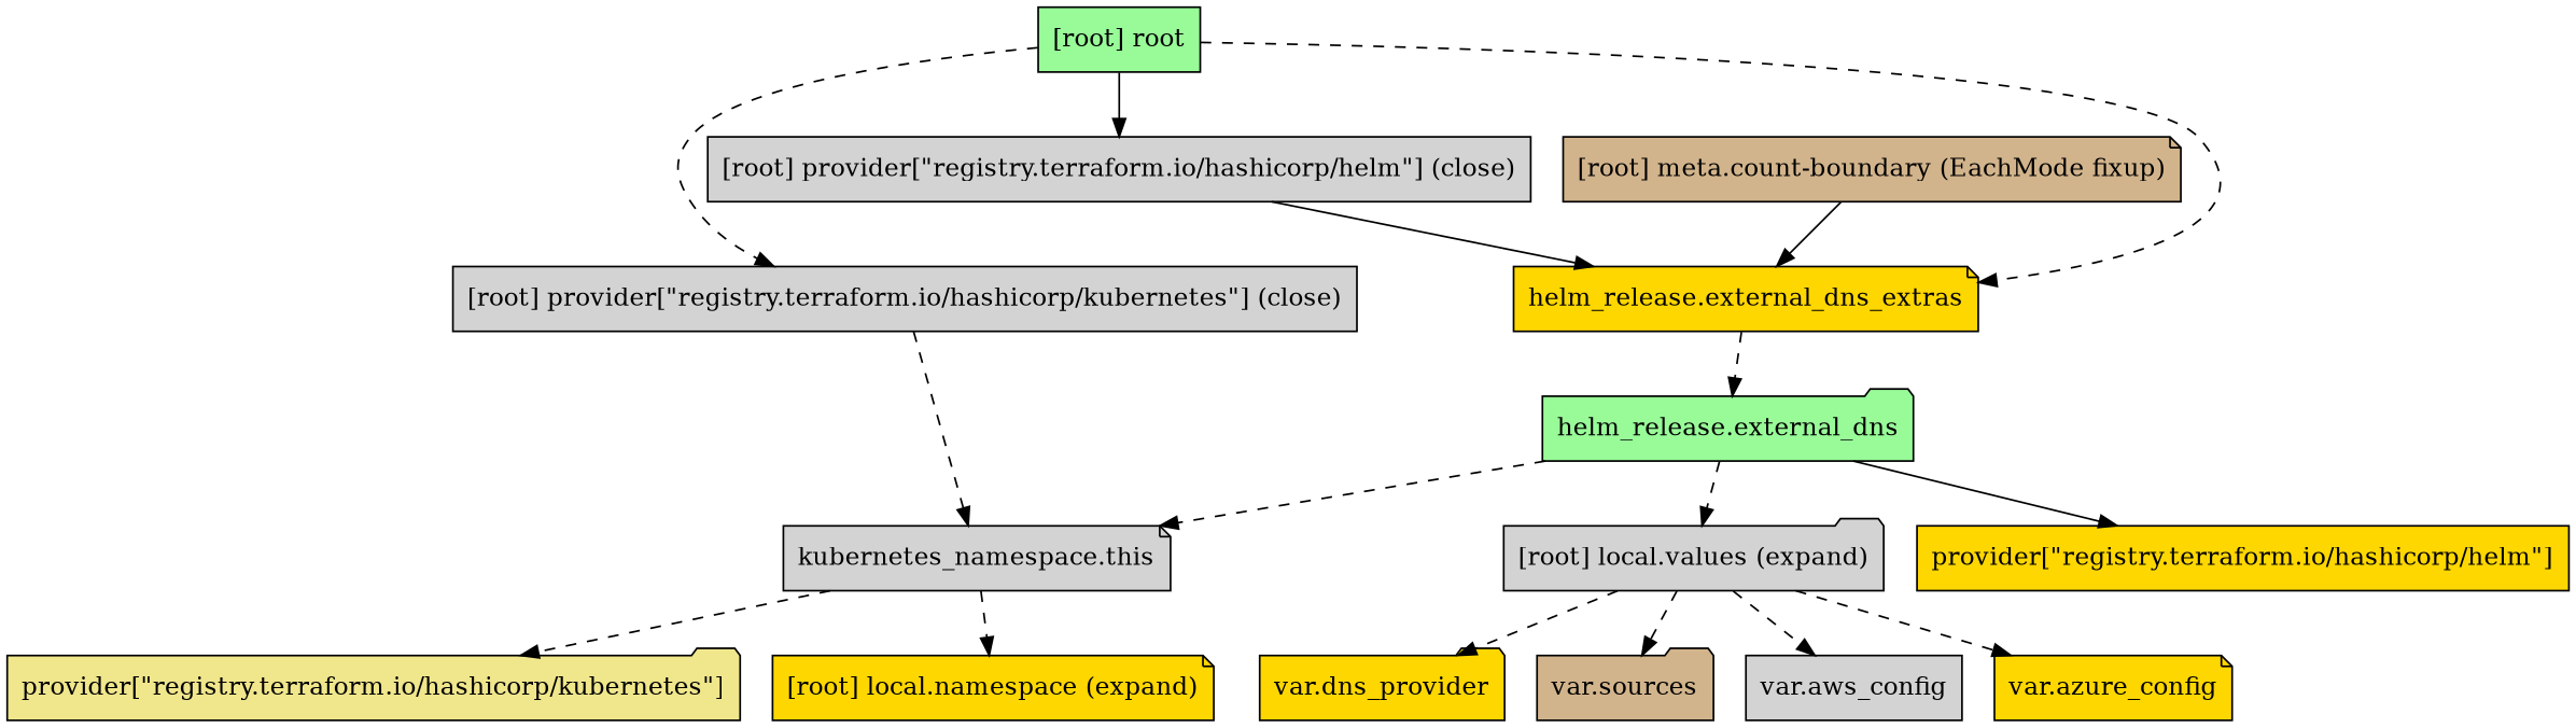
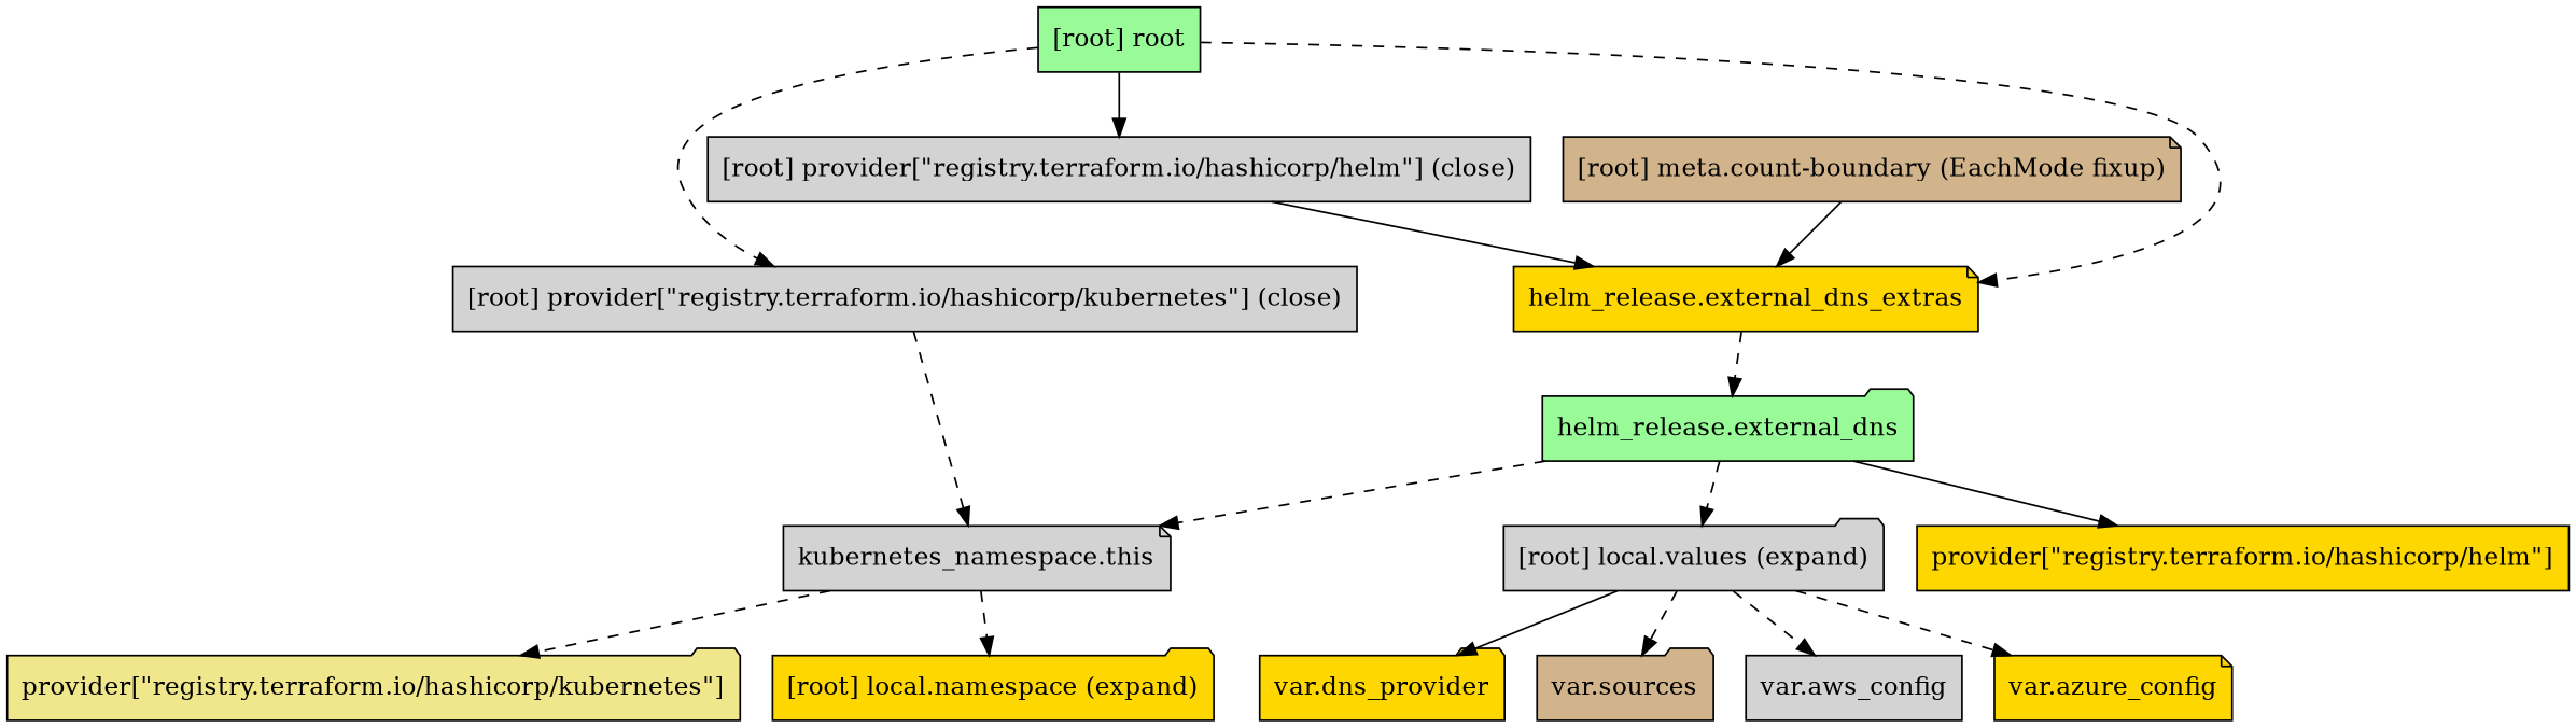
  digraph {
    compound=true
    newrank=true
    node [fillcolor=lightgrey shape=folder style=filled]
    edge [style=dashed]
    n1 [fillcolor=palegreen label="helm_release.external_dns"]
    n2 [label="kubernetes_namespace.this" shape=note]
    n3 [fillcolor=gold label="provider[\"registry.terraform.io/hashicorp/helm\"]" shape=box]
    "[root] local.values (expand)"
    n5 [fillcolor=gold label="helm_release.external_dns_extras" shape=note]
    n6 [fillcolor=khaki label="provider[\"registry.terraform.io/hashicorp/kubernetes\"]"]
-   "[root] local.namespace (expand)" [fillcolor=gold shape=note]
+   "[root] local.namespace (expand)" [fillcolor=gold]
    n8 [label="var.aws_config" shape=box]
    n9 [fillcolor=gold label="var.azure_config" shape=note]
    n10 [fillcolor=gold label="var.dns_provider"]
    n11 [fillcolor=tan label="var.sources"]
    "[root] meta.count-boundary (EachMode fixup)" [fillcolor=tan shape=note]
    "[root] provider[\"registry.terraform.io/hashicorp/helm\"] (close)" [shape=box]
    "[root] provider[\"registry.terraform.io/hashicorp/kubernetes\"] (close)" [shape=box]
    "[root] root" [fillcolor=palegreen shape=box]
    subgraph sub_1 {
      n1
      n2
      n3
      "[root] local.values (expand)"
      n5
      n6
      "[root] local.namespace (expand)"
      n8
      n9
      n10
      n11
      "[root] meta.count-boundary (EachMode fixup)"
      "[root] provider[\"registry.terraform.io/hashicorp/helm\"] (close)"
      "[root] provider[\"registry.terraform.io/hashicorp/kubernetes\"] (close)"
      "[root] root"
    }
    n1 -> n2
    n1 -> n3 [style=solid]
    n1 -> "[root] local.values (expand)"
    n2 -> n6
    n2 -> "[root] local.namespace (expand)"
    "[root] local.values (expand)" -> n8
    "[root] local.values (expand)" -> n9
-   "[root] local.values (expand)" -> n10
+   "[root] local.values (expand)" -> n10 [style=solid]
    "[root] local.values (expand)" -> n11
    n5 -> n1
    "[root] meta.count-boundary (EachMode fixup)" -> n5 [style=solid]
    "[root] provider[\"registry.terraform.io/hashicorp/helm\"] (close)" -> n5 [style=solid]
    "[root] provider[\"registry.terraform.io/hashicorp/kubernetes\"] (close)" -> n2
    "[root] root" -> n5
    "[root] root" -> "[root] provider[\"registry.terraform.io/hashicorp/helm\"] (close)" [style=solid]
    "[root] root" -> "[root] provider[\"registry.terraform.io/hashicorp/kubernetes\"] (close)"
  }
